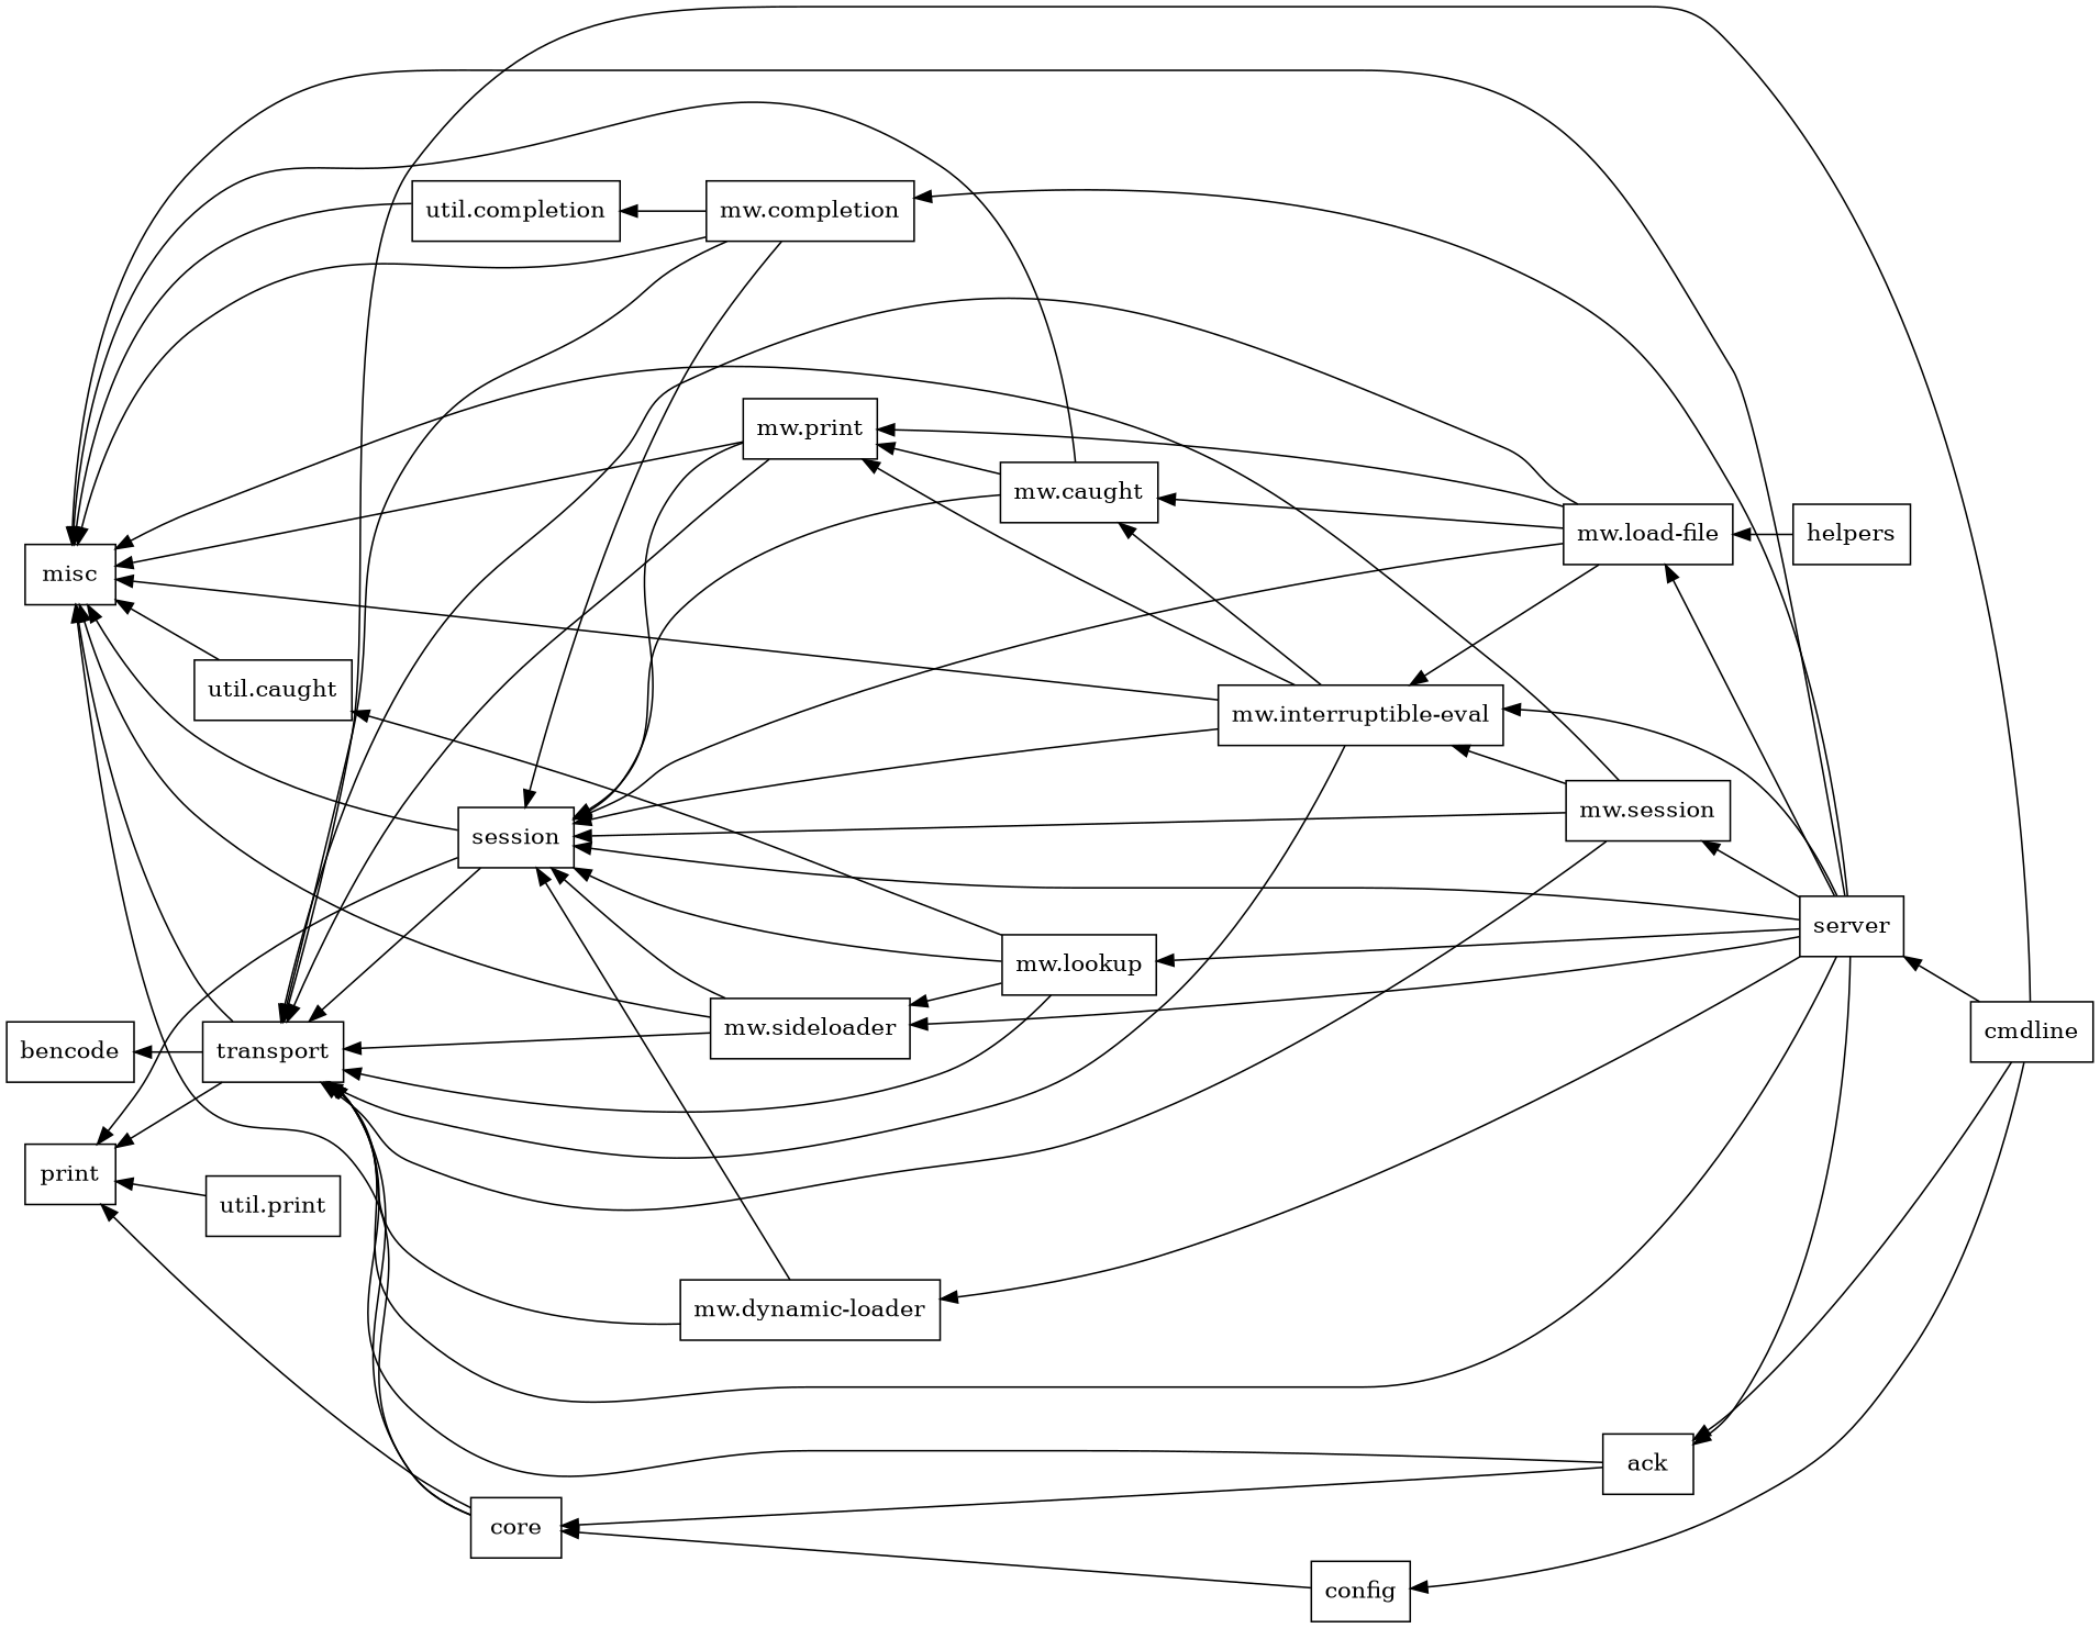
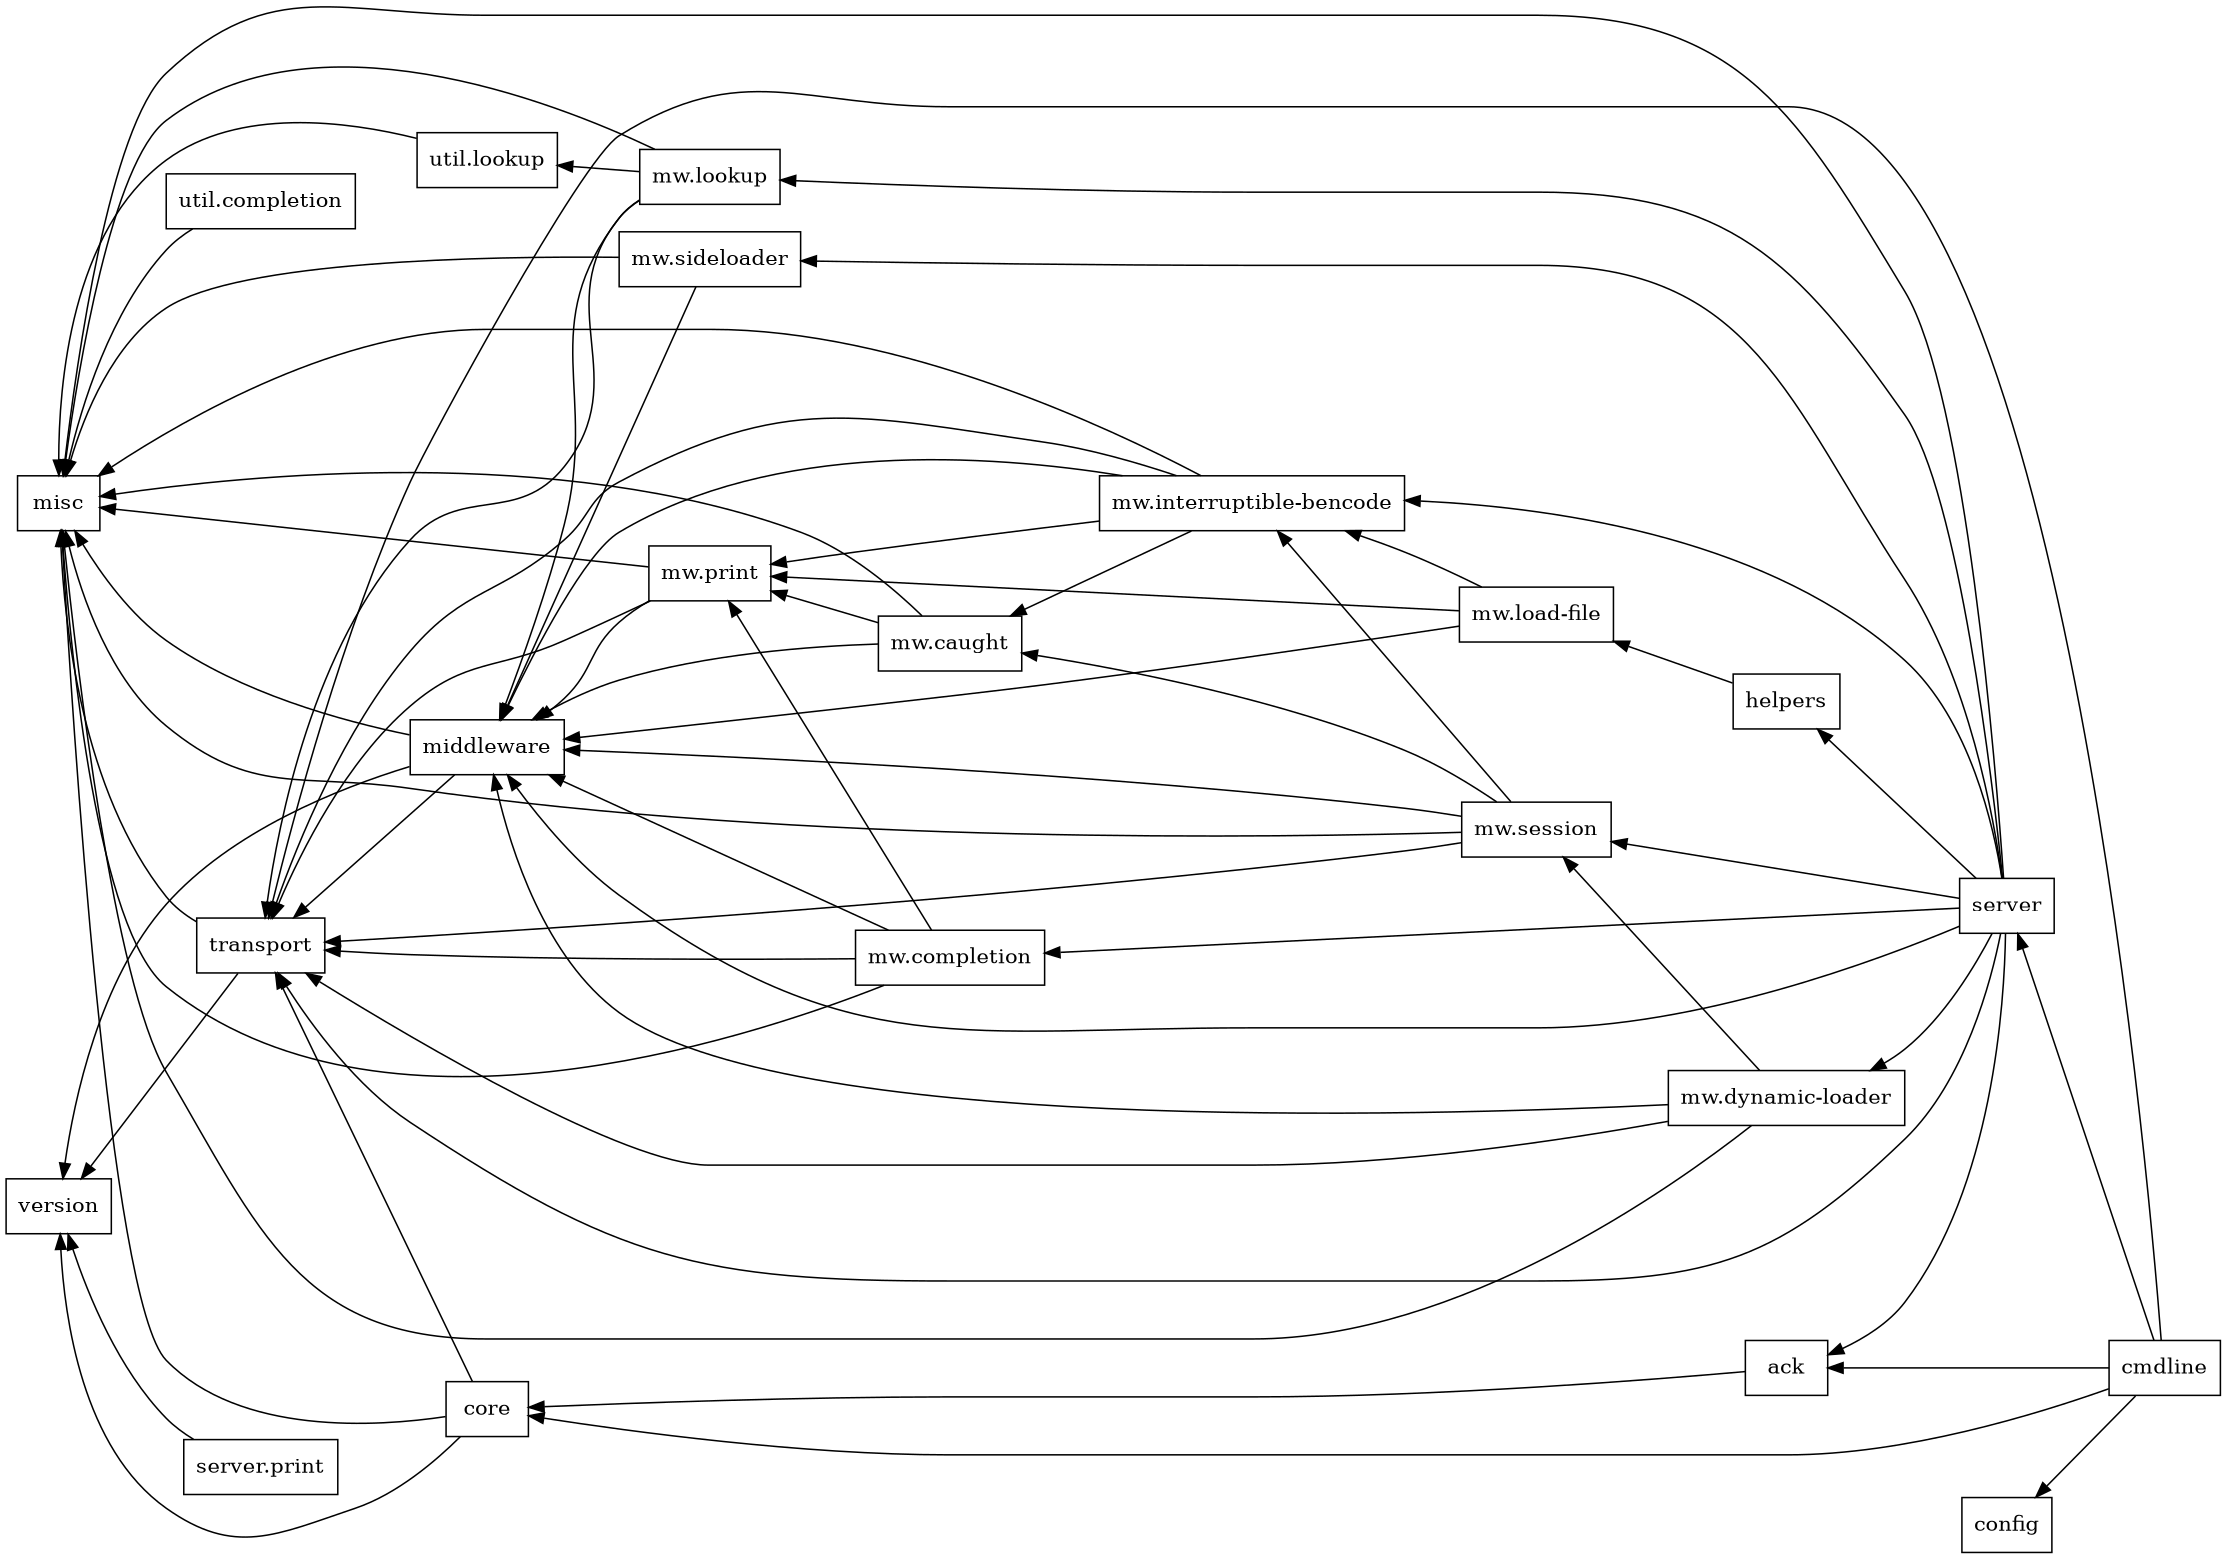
  strict digraph {
    rankdir=RL
    node [shape=box]
-   middleware [label=session]
+   middleware
    misc
-   version [label=print]
+   version
    transport
-   bencode
    helpers
    "mw.load-file"
-   "mw.interruptible-eval"
+   "mw.interruptible-eval" [label="mw.interruptible-bencode"]
    "mw.caught"
    "mw.print"
    server
    ack
    "mw.dynamic-loader"
    "mw.completion"
    "mw.lookup"
    "mw.session"
    "mw.sideloader"
    core
    "util.completion"
-   "util.lookup" [label="util.caught"]
-   "util.print"
+   "util.lookup"
+   "util.print" [label="server.print"]
    cmdline
    config
    middleware -> misc
    middleware -> version
    middleware -> transport
    transport -> misc
    transport -> version
-   transport -> bencode
    helpers -> "mw.load-file"
    "mw.load-file" -> middleware
-   "mw.load-file" -> transport
    "mw.load-file" -> "mw.interruptible-eval"
-   "mw.load-file" -> "mw.caught"
+   "mw.session" -> "mw.caught"
    "mw.load-file" -> "mw.print"
    "mw.interruptible-eval" -> middleware
    "mw.interruptible-eval" -> misc
    "mw.interruptible-eval" -> transport
    "mw.interruptible-eval" -> "mw.caught"
    "mw.interruptible-eval" -> "mw.print"
    "mw.caught" -> middleware
    "mw.caught" -> misc
    "mw.caught" -> "mw.print"
    "mw.print" -> middleware
    "mw.print" -> misc
    "mw.print" -> transport
    server -> middleware
    server -> misc
    server -> transport
-   server -> "mw.load-file"
+   server -> helpers
    server -> "mw.interruptible-eval"
    server -> ack
    server -> "mw.dynamic-loader"
    server -> "mw.completion"
    server -> "mw.lookup"
    server -> "mw.session"
    server -> "mw.sideloader"
-   ack -> transport
    ack -> core
    "mw.dynamic-loader" -> middleware
+   "mw.dynamic-loader" -> misc
    "mw.dynamic-loader" -> transport
+   "mw.dynamic-loader" -> "mw.session"
    "mw.completion" -> middleware
    "mw.completion" -> misc
    "mw.completion" -> transport
-   "mw.completion" -> "util.completion"
+   "mw.completion" -> "mw.print"
    "mw.lookup" -> middleware
-   "mw.lookup" -> "mw.sideloader"
+   "mw.lookup" -> misc
    "mw.lookup" -> transport
    "mw.lookup" -> "util.lookup"
    "mw.session" -> middleware
    "mw.session" -> misc
    "mw.session" -> transport
    "mw.session" -> "mw.interruptible-eval"
    "mw.sideloader" -> middleware
    "mw.sideloader" -> misc
-   "mw.sideloader" -> transport
    core -> misc
    core -> version
    core -> transport
    "util.completion" -> misc
    "util.lookup" -> misc
    "util.print" -> version
    cmdline -> transport
    cmdline -> server
    cmdline -> ack
-   config -> core
+   cmdline -> core
    cmdline -> config
  }
